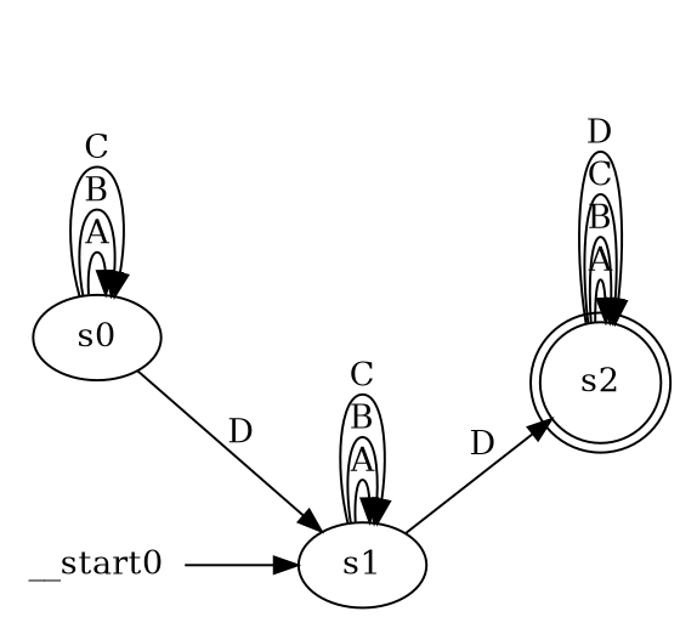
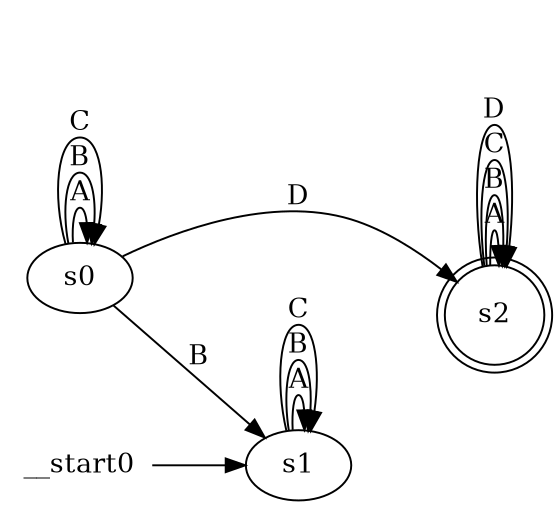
  digraph {
    rankdir=LR
    n1 [label=s0]
    n2 [label=s1]
    n3 [label=s2 shape=doublecircle]
    __start0 [shape=none]
    n1 -> n1 [label=A]
    n1 -> n1 [label=B]
    n1 -> n1 [label=C]
-   n1 -> n2 [label=D]
+   n1 -> n2 [label=B]
    n2 -> n2 [label=A]
    n2 -> n2 [label=B]
    n2 -> n2 [label=C]
-   n2 -> n3 [label=D]
+   n1 -> n3 [label=D]
    n3 -> n3 [label=A]
    n3 -> n3 [label=B]
    n3 -> n3 [label=C]
    n3 -> n3 [label=D]
    __start0 -> n2
  }
